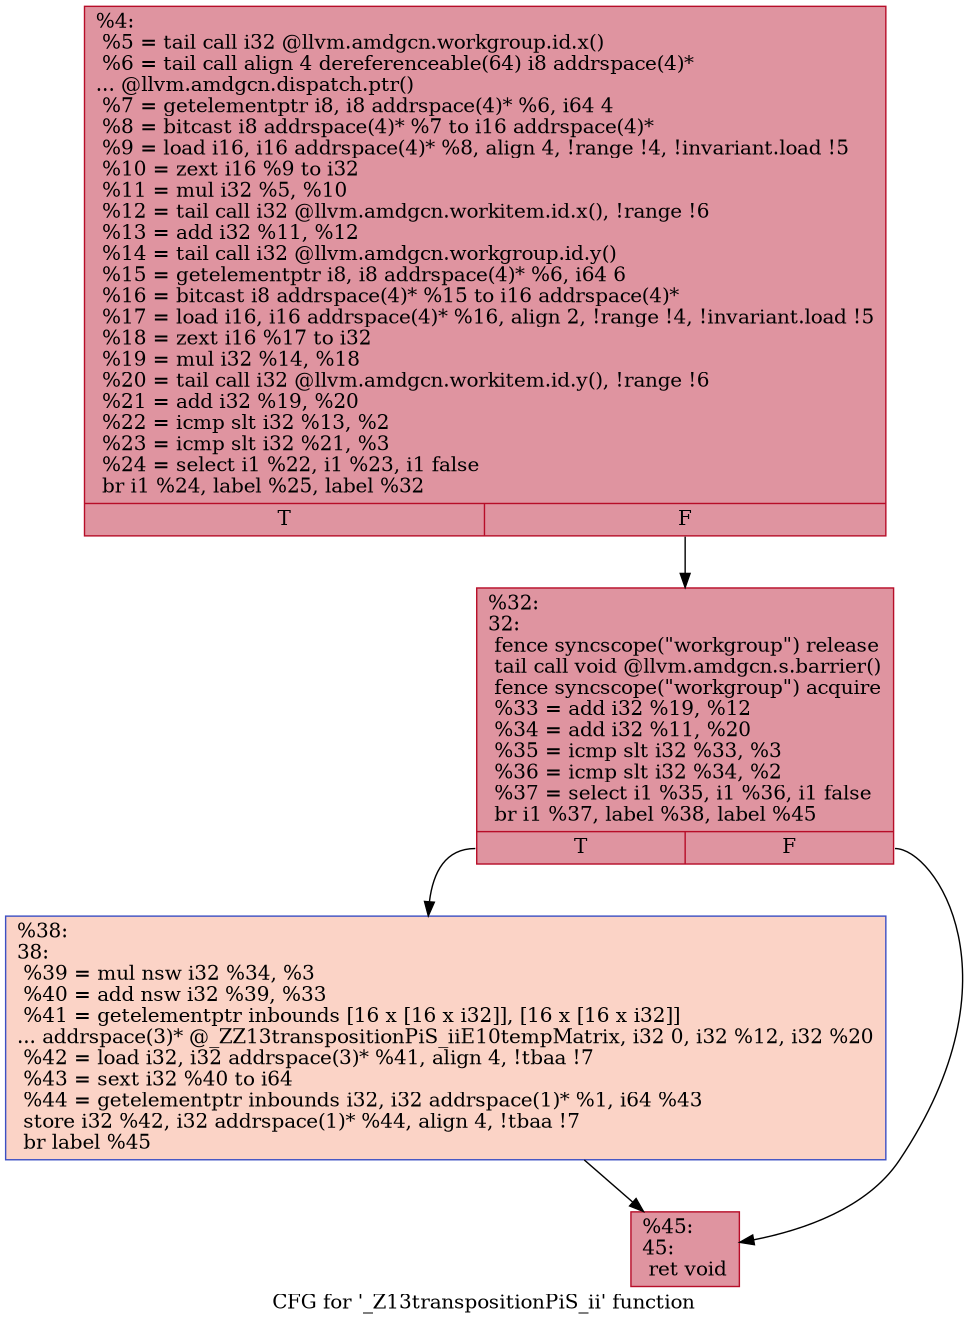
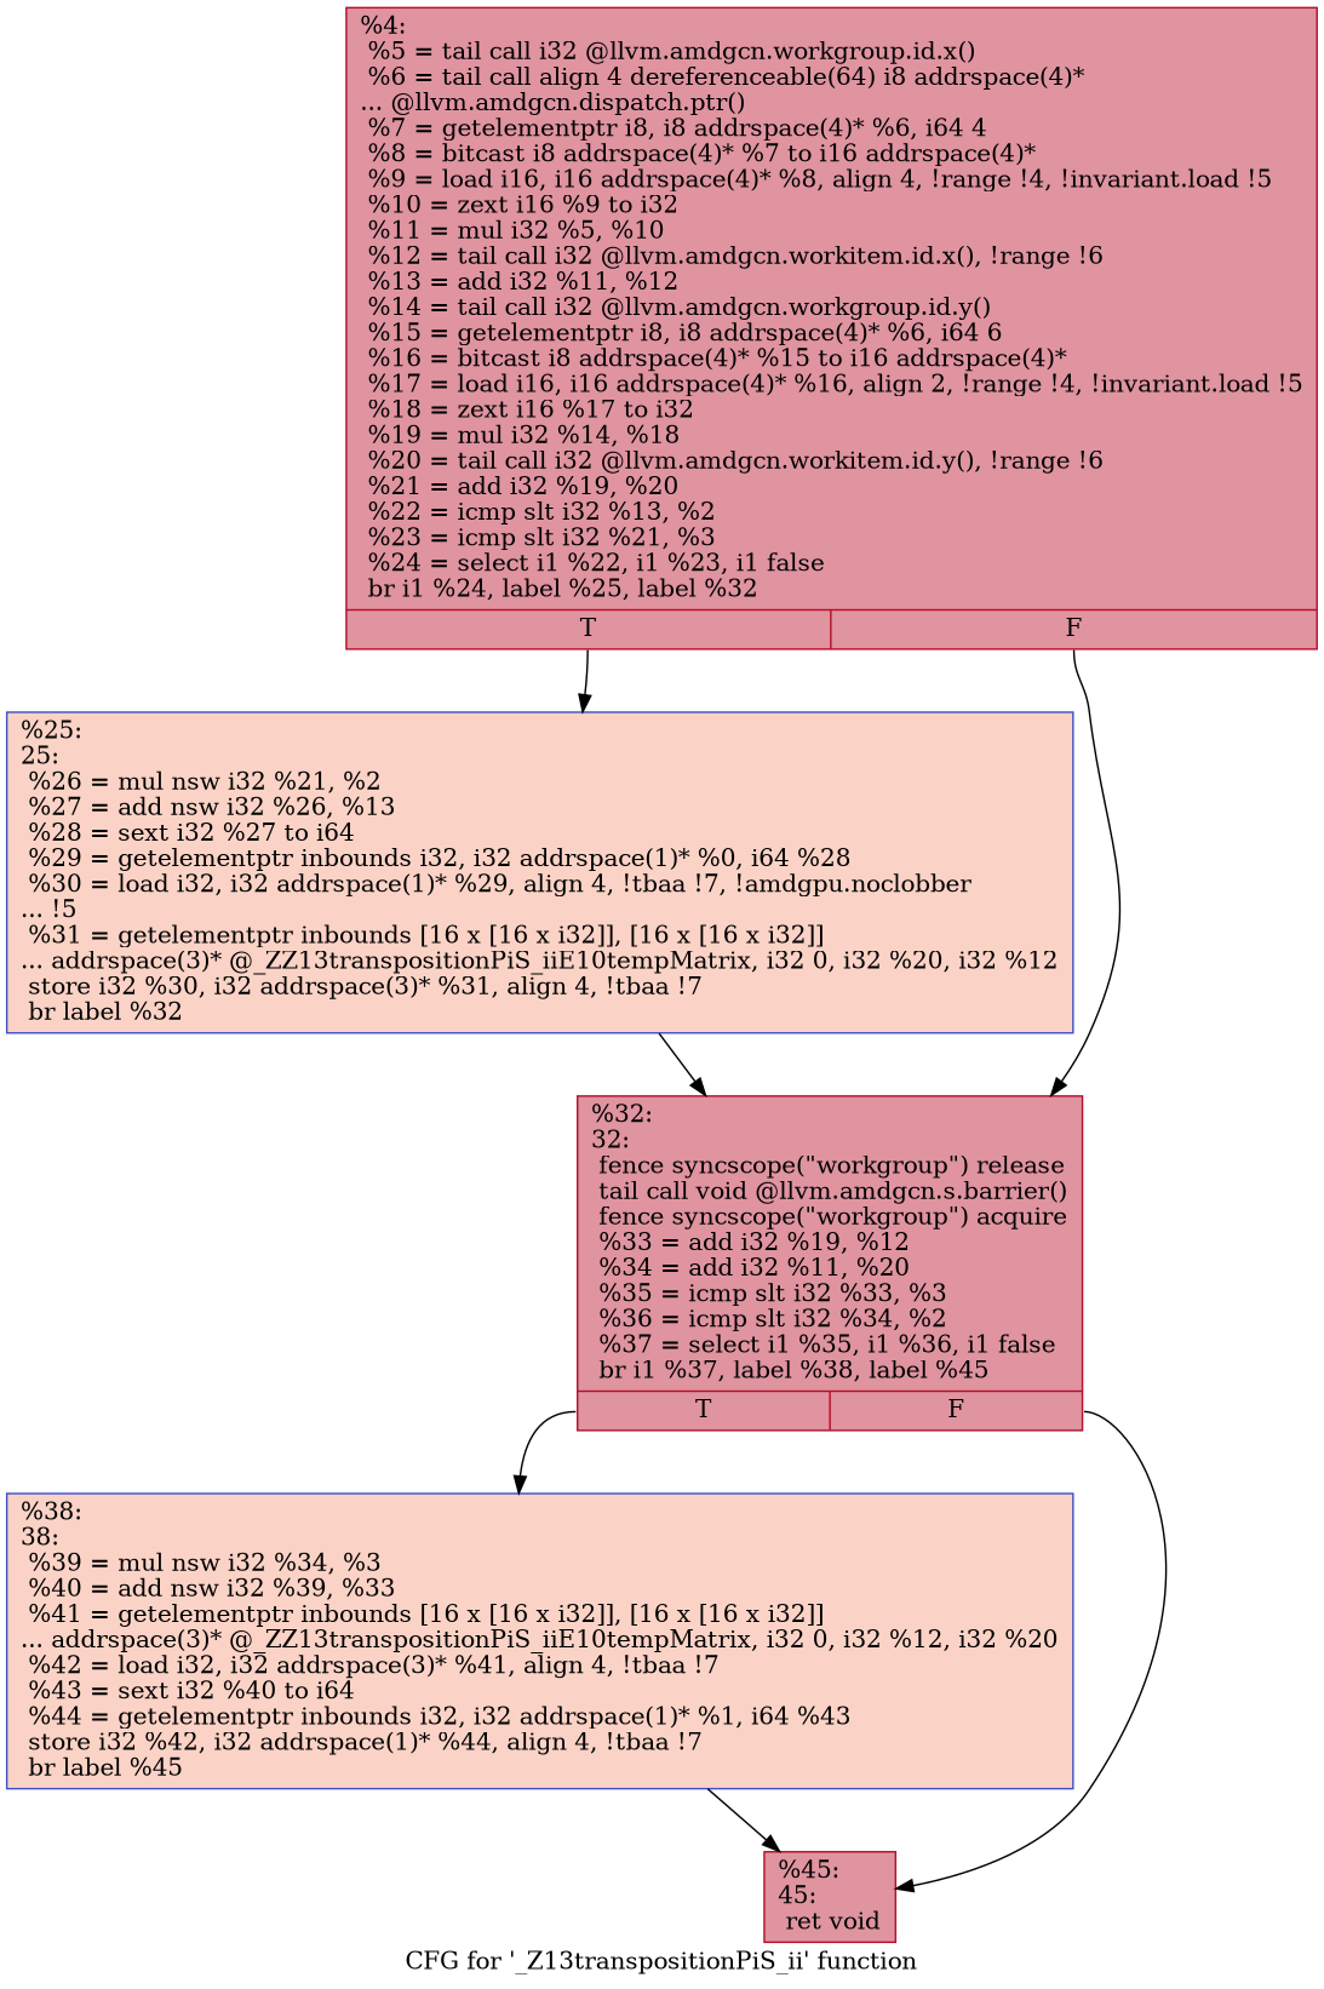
  digraph {
    label="CFG for '_Z13transpositionPiS_ii' function"
    node [color="#b70d28ff" fillcolor="#b70d2870" shape=record style=filled]
    n1 [label="{%4:\l  %5 = tail call i32 @llvm.amdgcn.workgroup.id.x()\l  %6 = tail call align 4 dereferenceable(64) i8 addrspace(4)*\l... @llvm.amdgcn.dispatch.ptr()\l  %7 = getelementptr i8, i8 addrspace(4)* %6, i64 4\l  %8 = bitcast i8 addrspace(4)* %7 to i16 addrspace(4)*\l  %9 = load i16, i16 addrspace(4)* %8, align 4, !range !4, !invariant.load !5\l  %10 = zext i16 %9 to i32\l  %11 = mul i32 %5, %10\l  %12 = tail call i32 @llvm.amdgcn.workitem.id.x(), !range !6\l  %13 = add i32 %11, %12\l  %14 = tail call i32 @llvm.amdgcn.workgroup.id.y()\l  %15 = getelementptr i8, i8 addrspace(4)* %6, i64 6\l  %16 = bitcast i8 addrspace(4)* %15 to i16 addrspace(4)*\l  %17 = load i16, i16 addrspace(4)* %16, align 2, !range !4, !invariant.load !5\l  %18 = zext i16 %17 to i32\l  %19 = mul i32 %14, %18\l  %20 = tail call i32 @llvm.amdgcn.workitem.id.y(), !range !6\l  %21 = add i32 %19, %20\l  %22 = icmp slt i32 %13, %2\l  %23 = icmp slt i32 %21, %3\l  %24 = select i1 %22, i1 %23, i1 false\l  br i1 %24, label %25, label %32\l|{<s0>T|<s1>F}}"]
+   n2 [color="#3d50c3ff" fillcolor="#f59c7d70" label="{%25:\l25:                                               \l  %26 = mul nsw i32 %21, %2\l  %27 = add nsw i32 %26, %13\l  %28 = sext i32 %27 to i64\l  %29 = getelementptr inbounds i32, i32 addrspace(1)* %0, i64 %28\l  %30 = load i32, i32 addrspace(1)* %29, align 4, !tbaa !7, !amdgpu.noclobber\l... !5\l  %31 = getelementptr inbounds [16 x [16 x i32]], [16 x [16 x i32]]\l... addrspace(3)* @_ZZ13transpositionPiS_iiE10tempMatrix, i32 0, i32 %20, i32 %12\l  store i32 %30, i32 addrspace(3)* %31, align 4, !tbaa !7\l  br label %32\l}"]
    n3 [label="{%32:\l32:                                               \l  fence syncscope(\"workgroup\") release\l  tail call void @llvm.amdgcn.s.barrier()\l  fence syncscope(\"workgroup\") acquire\l  %33 = add i32 %19, %12\l  %34 = add i32 %11, %20\l  %35 = icmp slt i32 %33, %3\l  %36 = icmp slt i32 %34, %2\l  %37 = select i1 %35, i1 %36, i1 false\l  br i1 %37, label %38, label %45\l|{<s0>T|<s1>F}}"]
    n4 [color="#3d50c3ff" fillcolor="#f59c7d70" label="{%38:\l38:                                               \l  %39 = mul nsw i32 %34, %3\l  %40 = add nsw i32 %39, %33\l  %41 = getelementptr inbounds [16 x [16 x i32]], [16 x [16 x i32]]\l... addrspace(3)* @_ZZ13transpositionPiS_iiE10tempMatrix, i32 0, i32 %12, i32 %20\l  %42 = load i32, i32 addrspace(3)* %41, align 4, !tbaa !7\l  %43 = sext i32 %40 to i64\l  %44 = getelementptr inbounds i32, i32 addrspace(1)* %1, i64 %43\l  store i32 %42, i32 addrspace(1)* %44, align 4, !tbaa !7\l  br label %45\l}"]
    n5 [label="{%45:\l45:                                               \l  ret void\l}"]
+   n1 -> n2 [tailport=s0]
    n1 -> n3 [tailport=s1]
+   n2 -> n3
    n3 -> n4 [tailport=s0]
    n3 -> n5 [tailport=s1]
    n4 -> n5
  }
